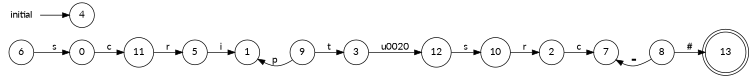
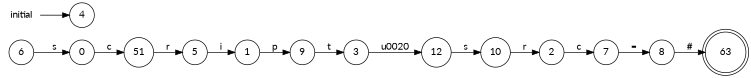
  digraph {
    fontname=Lato
    rankdir=LR
    node [fontname=Lato shape=circle]
    edge [fontname=Lato]
    0
-   11
+   11 [label=51]
    5
    1
    9
    3
    12
    2
    7
    8
-   13 [shape=doublecircle]
+   13 [shape=doublecircle label=63]
    10
    6
    initial [shape=plaintext]
    4
    0 -> 11 [label=c]
    11 -> 5 [label=r]
    5 -> 1 [label=i]
-   9 -> 1 [label=p]
+   1 -> 9 [label=p]
    9 -> 3 [label=t]
    3 -> 12 [label="\u0020"]
    12 -> 10 [label=s]
    2 -> 7 [label=c]
-   8 -> 7 [label="="]
+   7 -> 8 [label="="]
    8 -> 13 [label="#"]
    10 -> 2 [label=r]
    6 -> 0 [label=s]
    initial -> 4
  }
